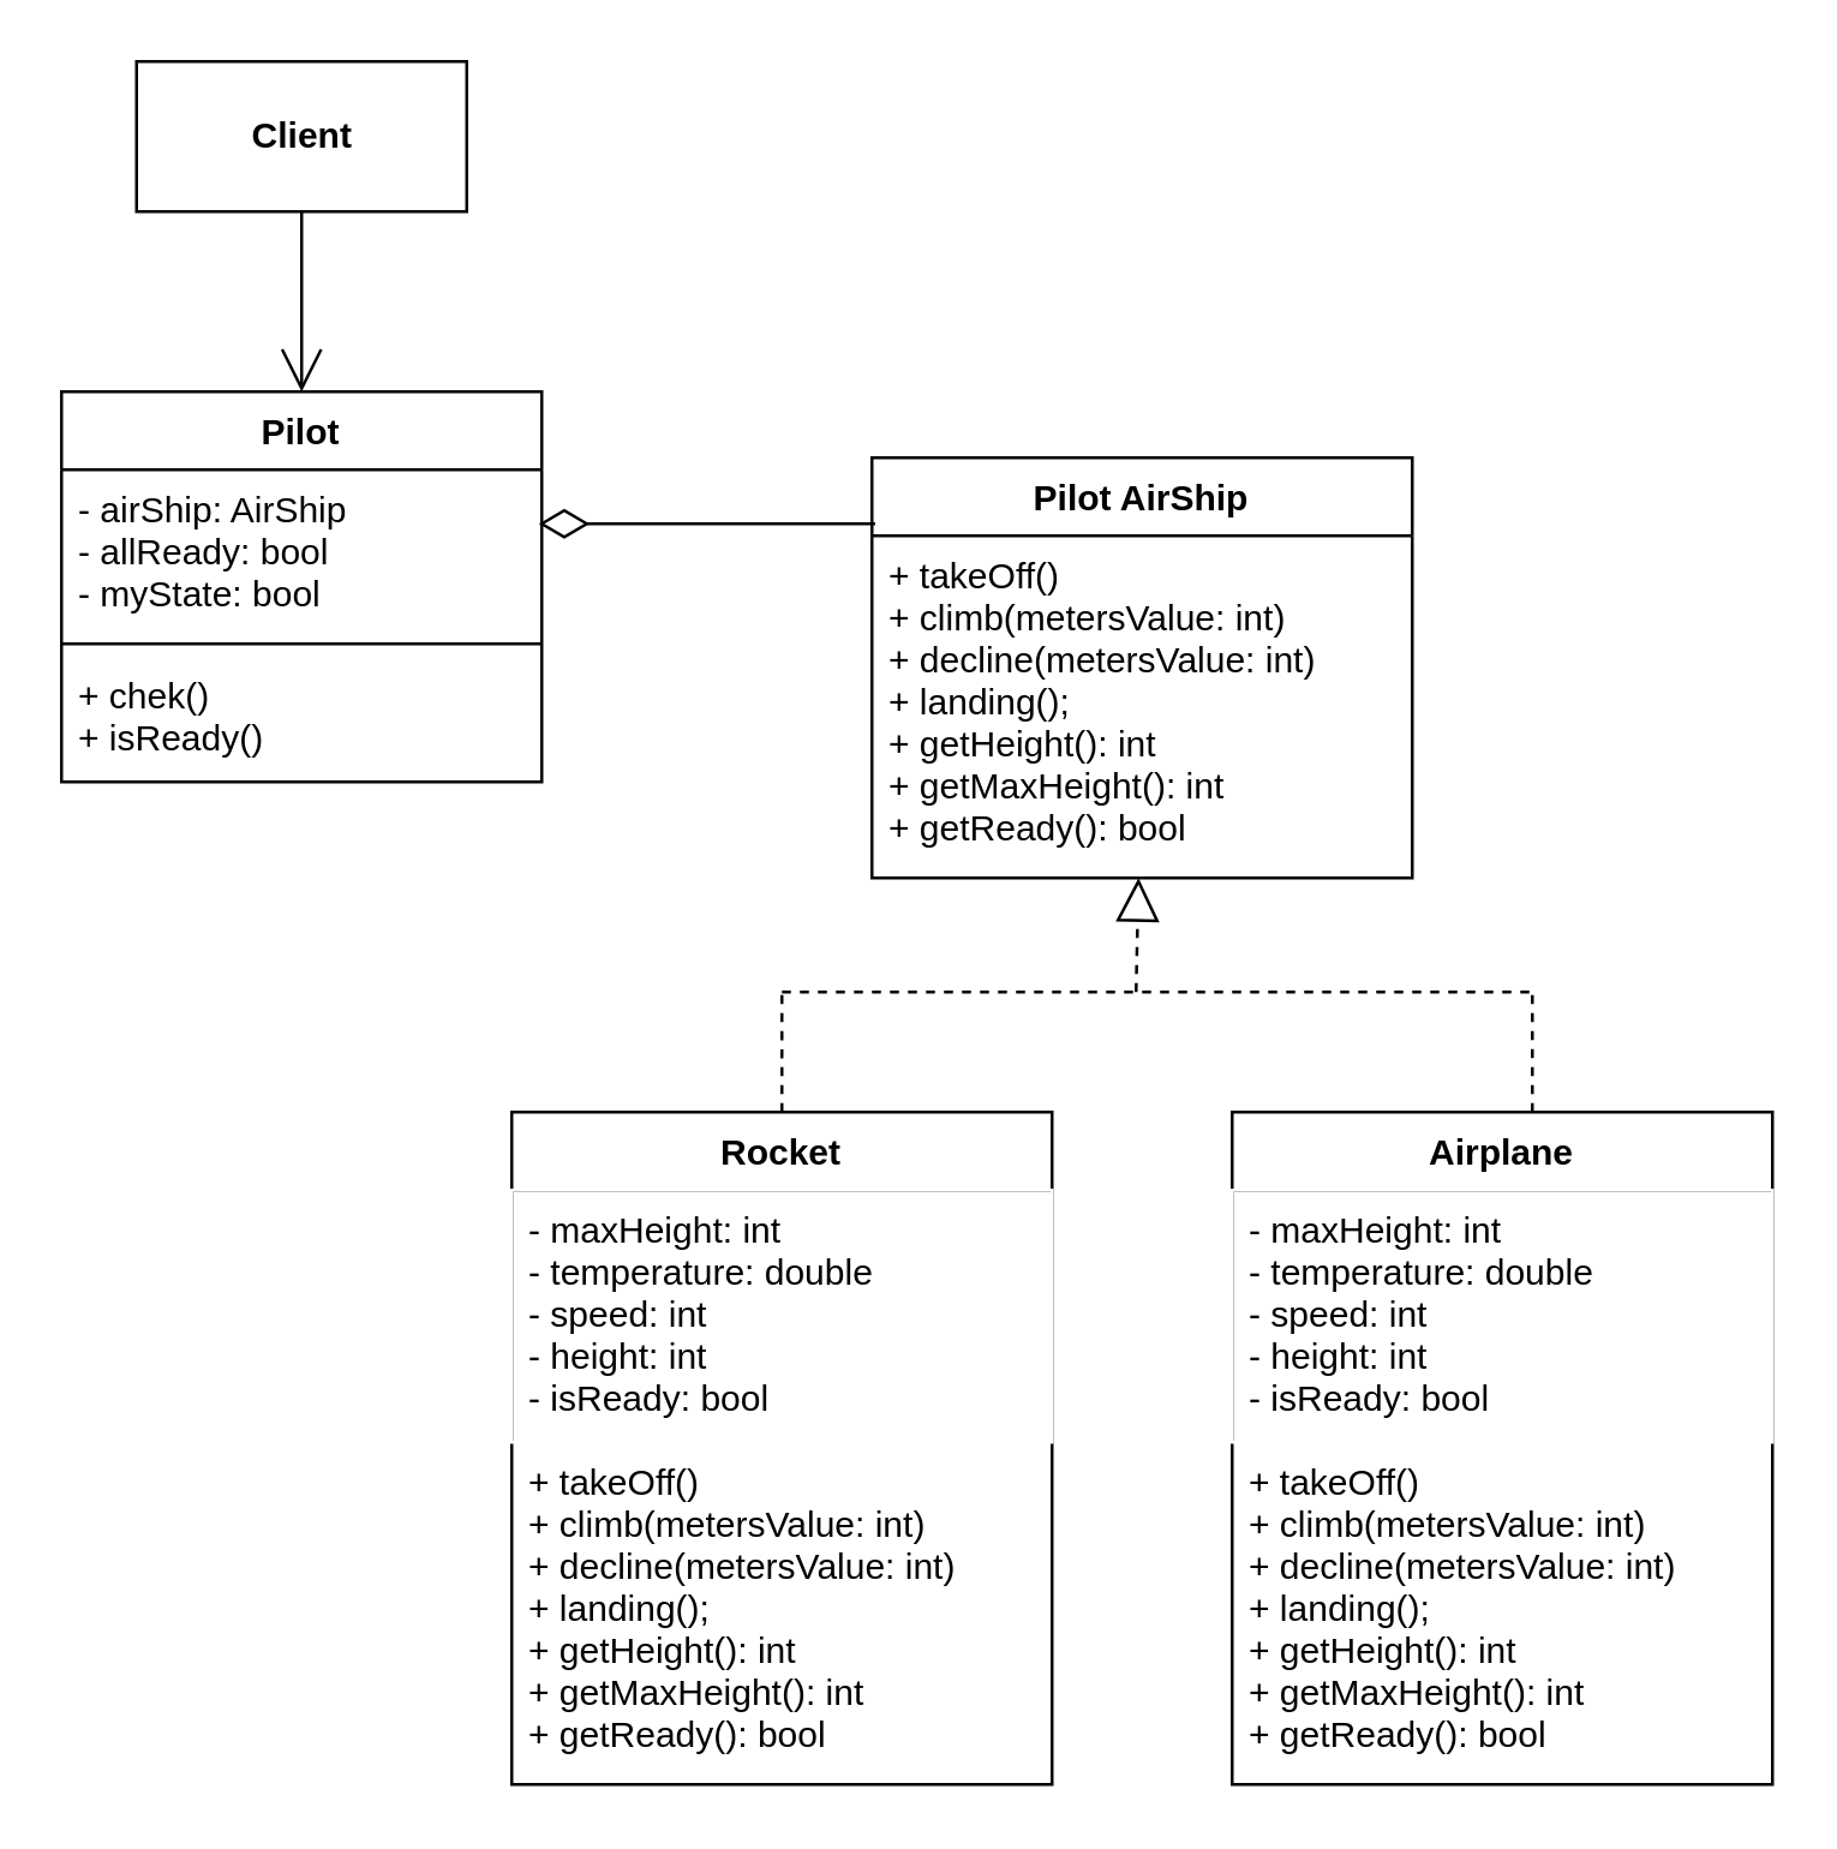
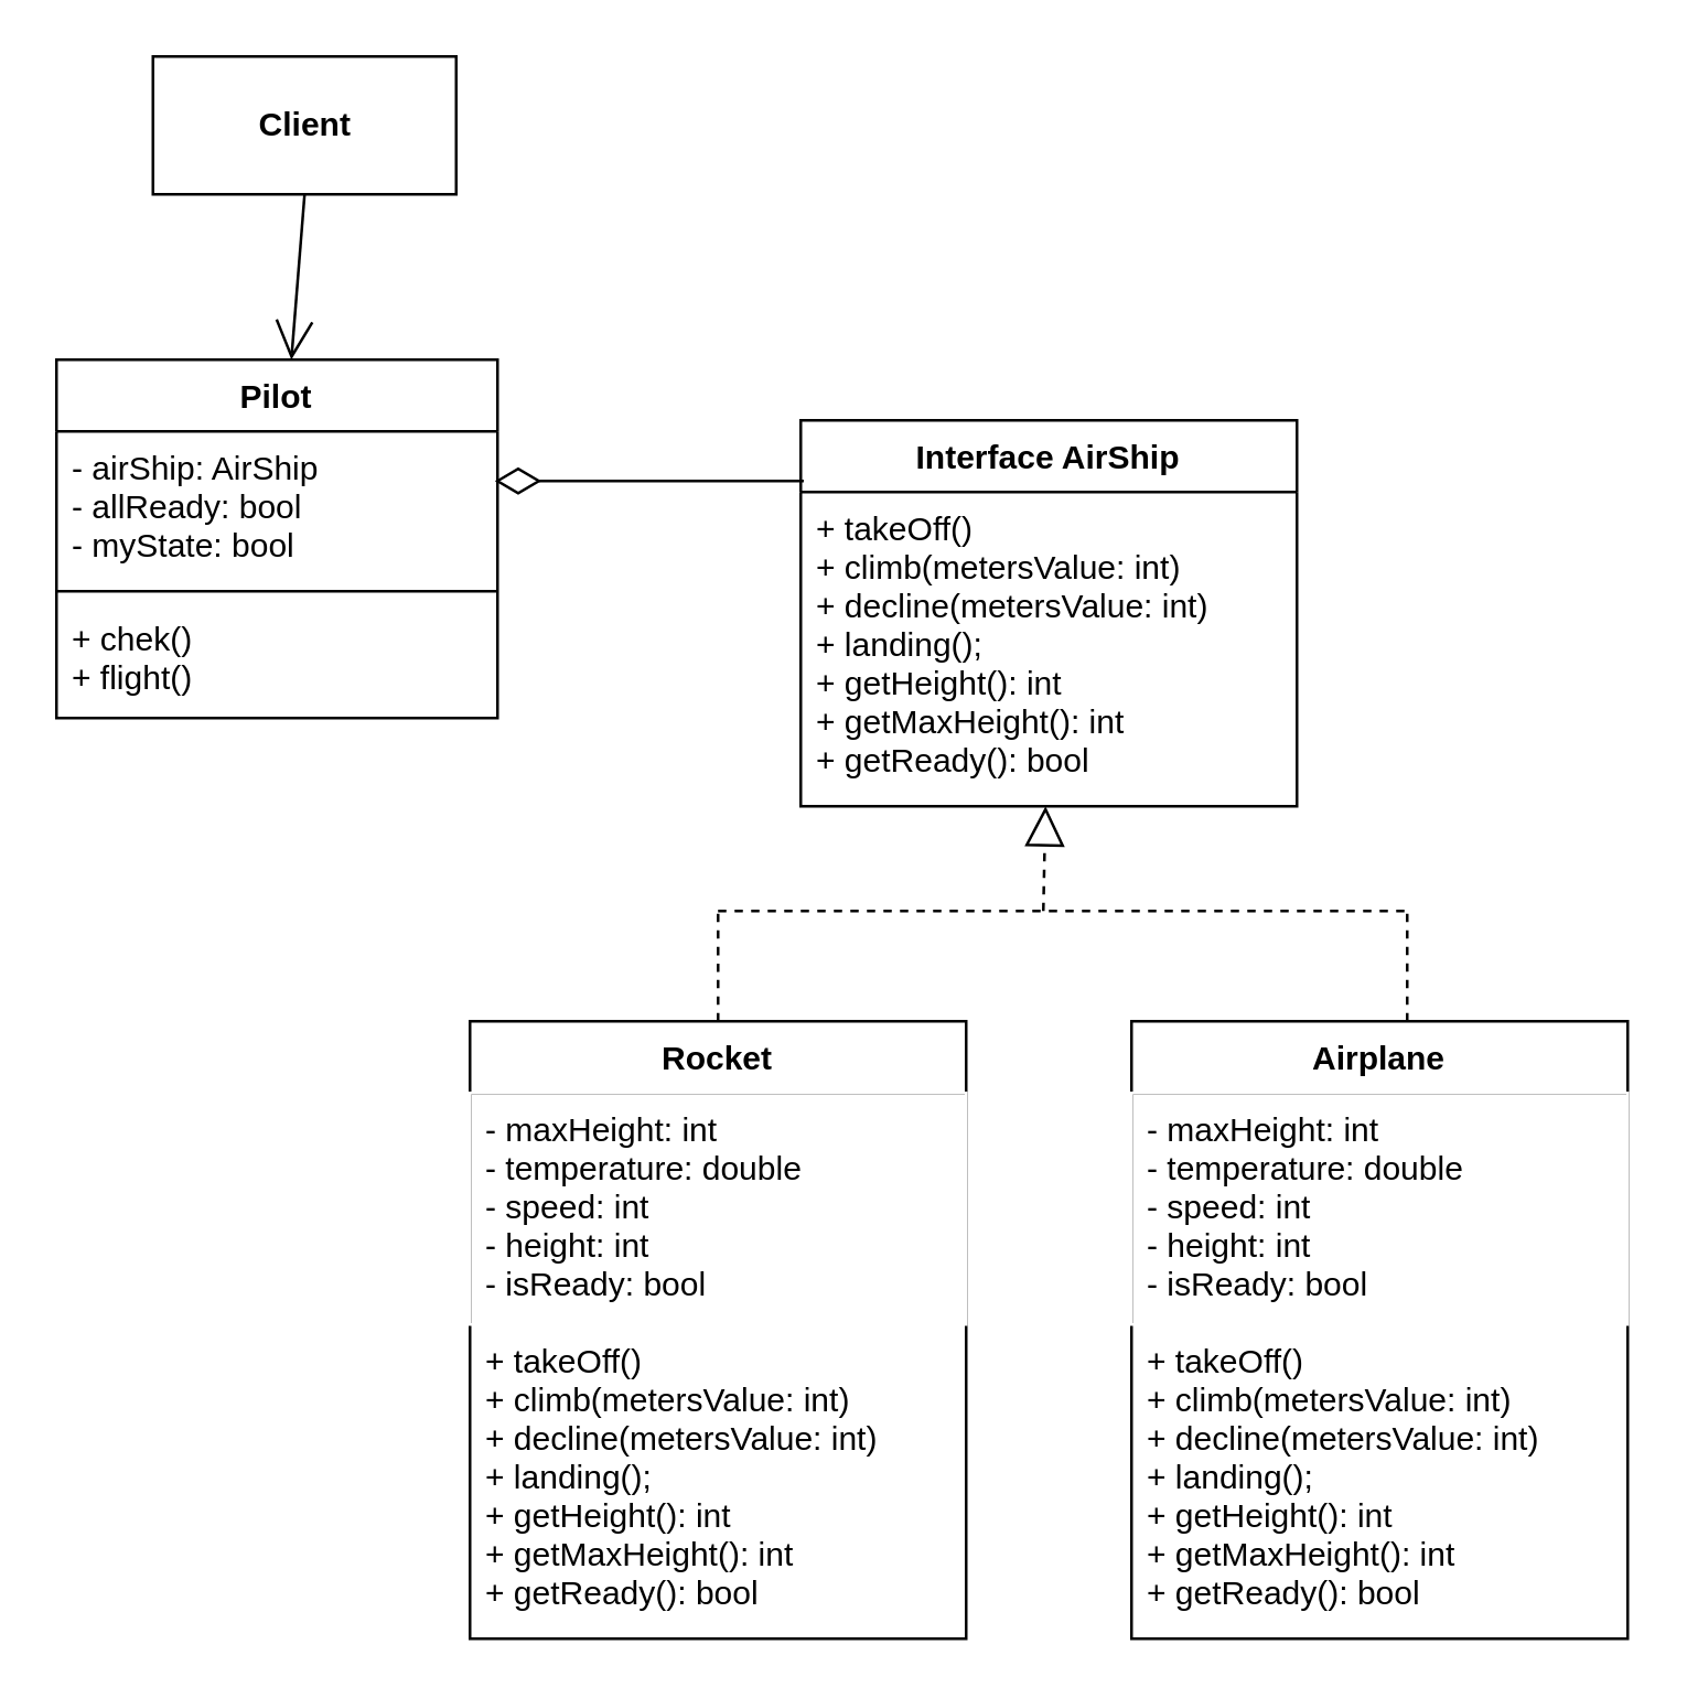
  <mxCell id="0" />
  <mxCell id="1" parent="0" />
- <mxCell id="2" value="&lt;b&gt;Client&lt;/b&gt;" style="html=1;" parent="1" vertex="1"><mxGeometry x="45" y="20" width="110" height="50" as="geometry" /></mxCell>
+ <mxCell id="2" value="&lt;b&gt;Client&lt;/b&gt;" style="html=1;" parent="1" vertex="1"><mxGeometry x="55" y="20" width="110" height="50" as="geometry" /></mxCell>
  <mxCell id="3" value="Pilot" style="swimlane;fontStyle=1;align=center;verticalAlign=top;childLayout=stackLayout;horizontal=1;startSize=26;horizontalStack=0;resizeParent=1;resizeParentMax=0;resizeLast=0;collapsible=1;marginBottom=0;" parent="1" vertex="1"><mxGeometry x="20" y="130" width="160" height="130" as="geometry" /></mxCell>
  <mxCell id="4" value="- airShip: AirShip&#10;- allReady: bool&#10;- myState: bool" style="text;strokeColor=none;fillColor=none;align=left;verticalAlign=top;spacingLeft=4;spacingRight=4;overflow=hidden;rotatable=0;points=[[0,0.5],[1,0.5]];portConstraint=eastwest;" parent="3" vertex="1"><mxGeometry y="26" width="160" height="54" as="geometry" /></mxCell>
  <mxCell id="5" value="" style="line;strokeWidth=1;fillColor=none;align=left;verticalAlign=middle;spacingTop=-1;spacingLeft=3;spacingRight=3;rotatable=0;labelPosition=right;points=[];portConstraint=eastwest;" parent="3" vertex="1"><mxGeometry y="80" width="160" height="8" as="geometry" /></mxCell>
- <mxCell id="6" value="+ chek()&#10;+ isReady()" style="text;strokeColor=none;fillColor=none;align=left;verticalAlign=top;spacingLeft=4;spacingRight=4;overflow=hidden;rotatable=0;points=[[0,0.5],[1,0.5]];portConstraint=eastwest;" parent="3" vertex="1"><mxGeometry y="88" width="160" height="42" as="geometry" /></mxCell>
- <mxCell id="7" value="Pilot AirShip" style="swimlane;fontStyle=1;align=center;verticalAlign=top;childLayout=stackLayout;horizontal=1;startSize=26;horizontalStack=0;resizeParent=1;resizeParentMax=0;resizeLast=0;collapsible=1;marginBottom=0;" parent="1" vertex="1"><mxGeometry x="290" y="152" width="180" height="140" as="geometry" /></mxCell>
+ <mxCell id="6" value="+ chek()&#10;+ flight()" style="text;strokeColor=none;fillColor=none;align=left;verticalAlign=top;spacingLeft=4;spacingRight=4;overflow=hidden;rotatable=0;points=[[0,0.5],[1,0.5]];portConstraint=eastwest;" parent="3" vertex="1"><mxGeometry y="88" width="160" height="42" as="geometry" /></mxCell>
+ <mxCell id="7" value="Interface AirShip" style="swimlane;fontStyle=1;align=center;verticalAlign=top;childLayout=stackLayout;horizontal=1;startSize=26;horizontalStack=0;resizeParent=1;resizeParentMax=0;resizeLast=0;collapsible=1;marginBottom=0;" parent="1" vertex="1"><mxGeometry x="290" y="152" width="180" height="140" as="geometry" /></mxCell>
  <mxCell id="8" value="+ takeOff()&#10;+ climb(metersValue: int)&#10;+ decline(metersValue: int)&#10;+ landing();&#10;+ getHeight(): int&#10;+ getMaxHeight(): int&#10;+ getReady(): bool" style="text;strokeColor=none;fillColor=none;align=left;verticalAlign=top;spacingLeft=4;spacingRight=4;overflow=hidden;rotatable=0;points=[[0,0.5],[1,0.5]];portConstraint=eastwest;" parent="7" vertex="1"><mxGeometry y="26" width="180" height="114" as="geometry" /></mxCell>
  <mxCell id="9" value="" style="endArrow=open;endFill=1;endSize=12;html=1;exitX=0.5;exitY=1;exitDx=0;exitDy=0;" parent="1" source="2" target="3" edge="1"><mxGeometry width="160" relative="1" as="geometry"><mxPoint x="66" y="240" as="sourcePoint" /><mxPoint x="226" y="240" as="targetPoint" /></mxGeometry></mxCell>
  <mxCell id="10" value="" style="endArrow=none;html=1;endSize=12;startArrow=diamondThin;startSize=14;startFill=0;align=left;verticalAlign=bottom;entryX=0.006;entryY=-0.154;entryDx=0;entryDy=0;entryPerimeter=0;endFill=0;" parent="1" edge="1"><mxGeometry x="-0.427" y="66" relative="1" as="geometry"><mxPoint x="179" y="174" as="sourcePoint" /><mxPoint x="291.08" y="173.996" as="targetPoint" /><mxPoint as="offset" /></mxGeometry></mxCell>
  <mxCell id="11" value="" style="endArrow=block;dashed=1;endFill=0;endSize=12;html=1;" parent="1" target="8" edge="1"><mxGeometry width="160" relative="1" as="geometry"><mxPoint x="378" y="330" as="sourcePoint" /><mxPoint x="377" y="293" as="targetPoint" /></mxGeometry></mxCell>
  <mxCell id="12" value="" style="endArrow=none;html=1;edgeStyle=orthogonalEdgeStyle;dashed=1;" parent="1" edge="1"><mxGeometry relative="1" as="geometry"><mxPoint x="260" y="330" as="sourcePoint" /><mxPoint x="510" y="330" as="targetPoint" /></mxGeometry></mxCell>
  <mxCell id="13" value="Rocket" style="swimlane;fontStyle=1;align=center;verticalAlign=top;childLayout=stackLayout;horizontal=1;startSize=26;horizontalStack=0;resizeParent=1;resizeParentMax=0;resizeLast=0;collapsible=1;marginBottom=0;" parent="1" vertex="1"><mxGeometry x="170" y="370" width="180" height="224" as="geometry" /></mxCell>
  <mxCell id="14" value="- maxHeight: int&#10;- temperature: double&#10;- speed: int&#10;- height: int&#10;- isReady: bool" style="text;fillColor=none;align=left;verticalAlign=top;spacingLeft=4;spacingRight=4;overflow=hidden;rotatable=0;points=[[0,0.5],[1,0.5]];portConstraint=eastwest;strokeColor=#FFFFFF;" parent="13" vertex="1"><mxGeometry y="26" width="180" height="84" as="geometry" /></mxCell>
  <mxCell id="15" value="+ takeOff()&#10;+ climb(metersValue: int)&#10;+ decline(metersValue: int)&#10;+ landing();&#10;+ getHeight(): int&#10;+ getMaxHeight(): int&#10;+ getReady(): bool" style="text;strokeColor=none;fillColor=none;align=left;verticalAlign=top;spacingLeft=4;spacingRight=4;overflow=hidden;rotatable=0;points=[[0,0.5],[1,0.5]];portConstraint=eastwest;" parent="13" vertex="1"><mxGeometry y="110" width="180" height="114" as="geometry" /></mxCell>
  <mxCell id="16" value="Airplane" style="swimlane;fontStyle=1;align=center;verticalAlign=top;childLayout=stackLayout;horizontal=1;startSize=26;horizontalStack=0;resizeParent=1;resizeParentMax=0;resizeLast=0;collapsible=1;marginBottom=0;" parent="1" vertex="1"><mxGeometry x="410" y="370" width="180" height="224" as="geometry" /></mxCell>
  <mxCell id="17" value="- maxHeight: int&#10;- temperature: double&#10;- speed: int&#10;- height: int&#10;- isReady: bool" style="text;fillColor=none;align=left;verticalAlign=top;spacingLeft=4;spacingRight=4;overflow=hidden;rotatable=0;points=[[0,0.5],[1,0.5]];portConstraint=eastwest;strokeColor=#FFFFFF;" parent="16" vertex="1"><mxGeometry y="26" width="180" height="84" as="geometry" /></mxCell>
  <mxCell id="18" value="+ takeOff()&#10;+ climb(metersValue: int)&#10;+ decline(metersValue: int)&#10;+ landing();&#10;+ getHeight(): int&#10;+ getMaxHeight(): int&#10;+ getReady(): bool" style="text;strokeColor=none;fillColor=none;align=left;verticalAlign=top;spacingLeft=4;spacingRight=4;overflow=hidden;rotatable=0;points=[[0,0.5],[1,0.5]];portConstraint=eastwest;" parent="16" vertex="1"><mxGeometry y="110" width="180" height="114" as="geometry" /></mxCell>
  <mxCell id="19" value="" style="endArrow=none;html=1;edgeStyle=orthogonalEdgeStyle;dashed=1;exitX=0.5;exitY=0;exitDx=0;exitDy=0;" parent="1" source="13" edge="1"><mxGeometry relative="1" as="geometry"><mxPoint x="120" y="330" as="sourcePoint" /><mxPoint x="260" y="330" as="targetPoint" /></mxGeometry></mxCell>
  <mxCell id="20" value="" style="endArrow=none;html=1;edgeStyle=orthogonalEdgeStyle;dashed=1;exitX=0.5;exitY=0;exitDx=0;exitDy=0;" parent="1" edge="1"><mxGeometry relative="1" as="geometry"><mxPoint x="510" y="370" as="sourcePoint" /><mxPoint x="510" y="330" as="targetPoint" /></mxGeometry></mxCell>
